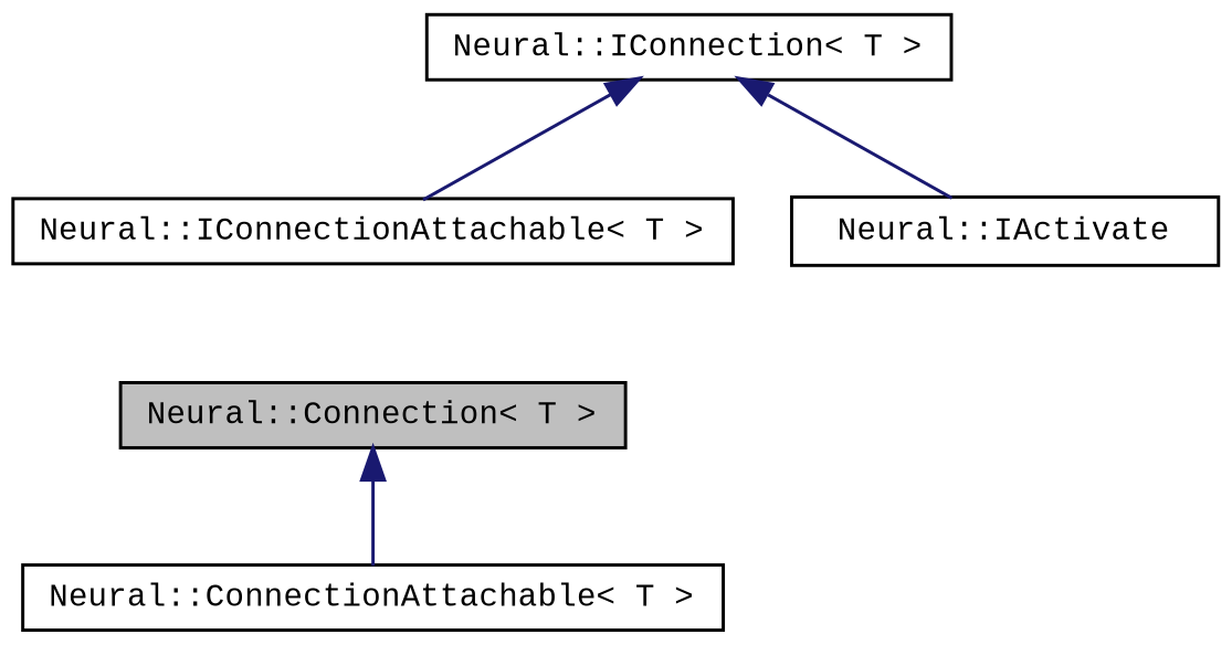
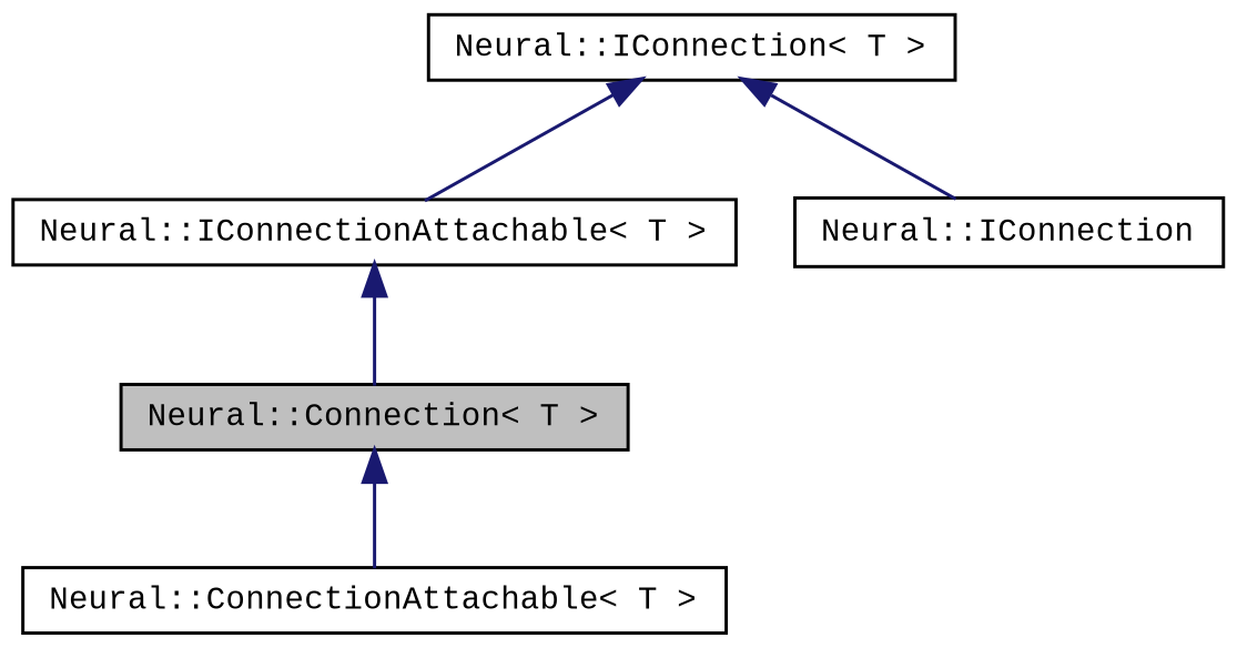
  digraph {
    fontname="Liberation Mono"
    node [color=black fillcolor=white fontname="Liberation Mono" fontsize=10 shape=record style=filled]
    edge [color=midnightblue dir=back fontname="Liberation Mono" fontsize=10 labelfontname=Helvetica labelfontsize=10 style=solid]
    n1 [fillcolor=grey75 fontcolor=black height=0.2 label="Neural::Connection\< T \>" width=0.4]
    n2 [height=0.2 label="Neural::ConnectionAttachable\< T \>" width=0.4]
    n3 [height=0.2 label="Neural::IConnectionAttachable\< T \>" width=0.4]
    n4 [height=0.2 label="Neural::IConnection\< T \>" width=0.4]
-   n5 [height=0.2 label="Neural::IActivate" width=0.4]
+   n5 [height=0.2 label="Neural::IConnection" width=0.4]
    n1 -> n2
+   n3 -> n1
    n4 -> n3
    n4 -> n5
  }
